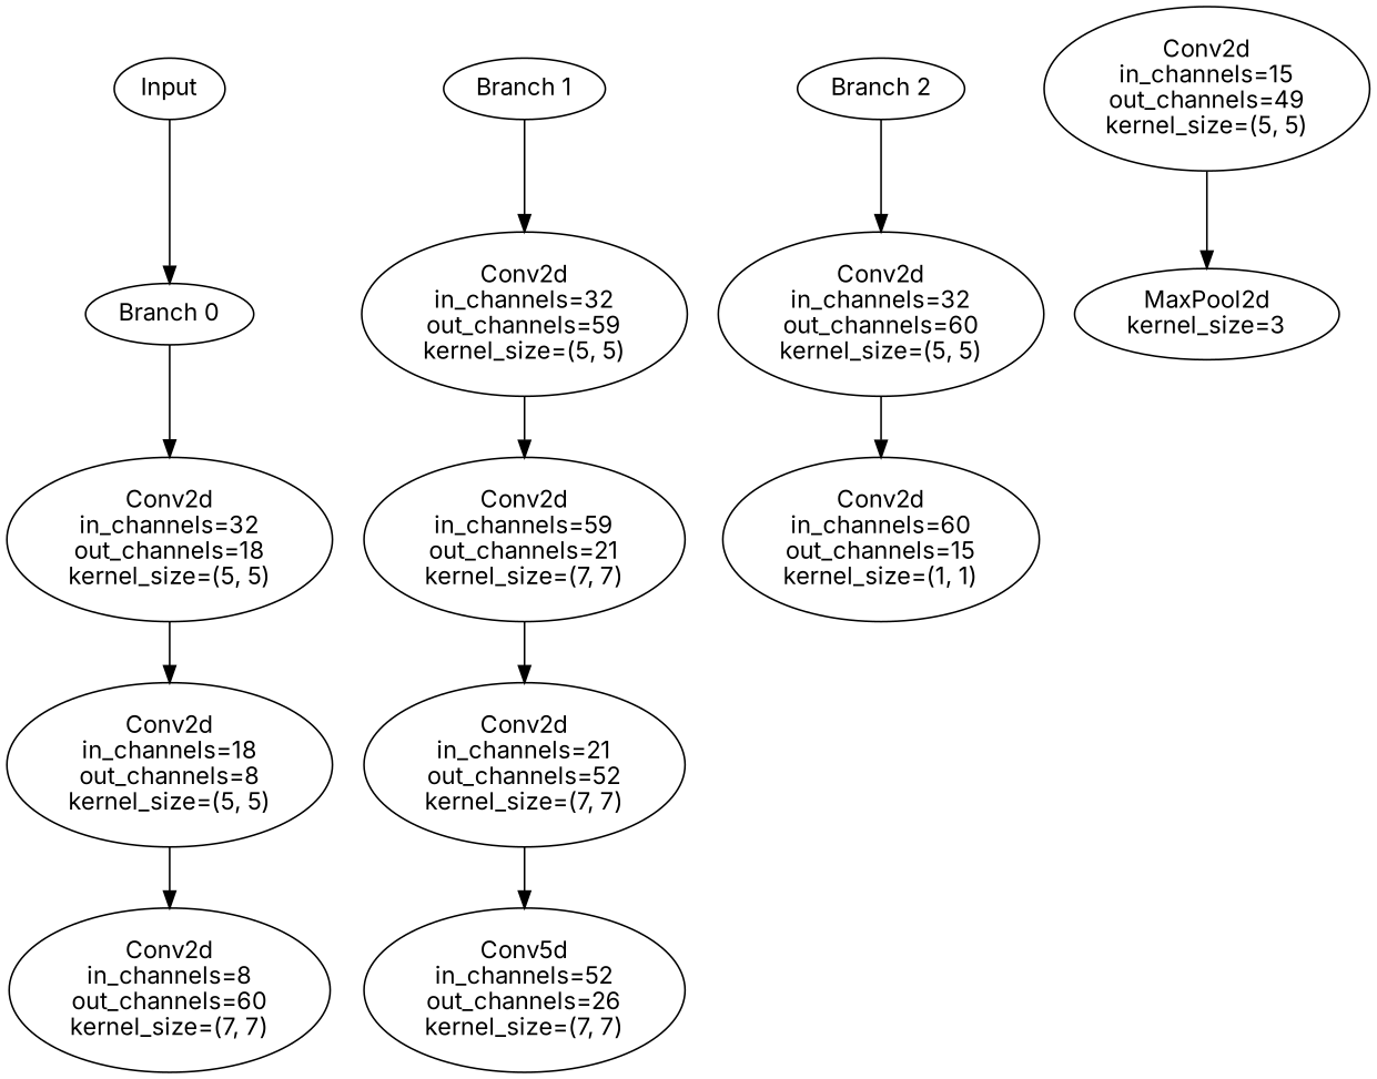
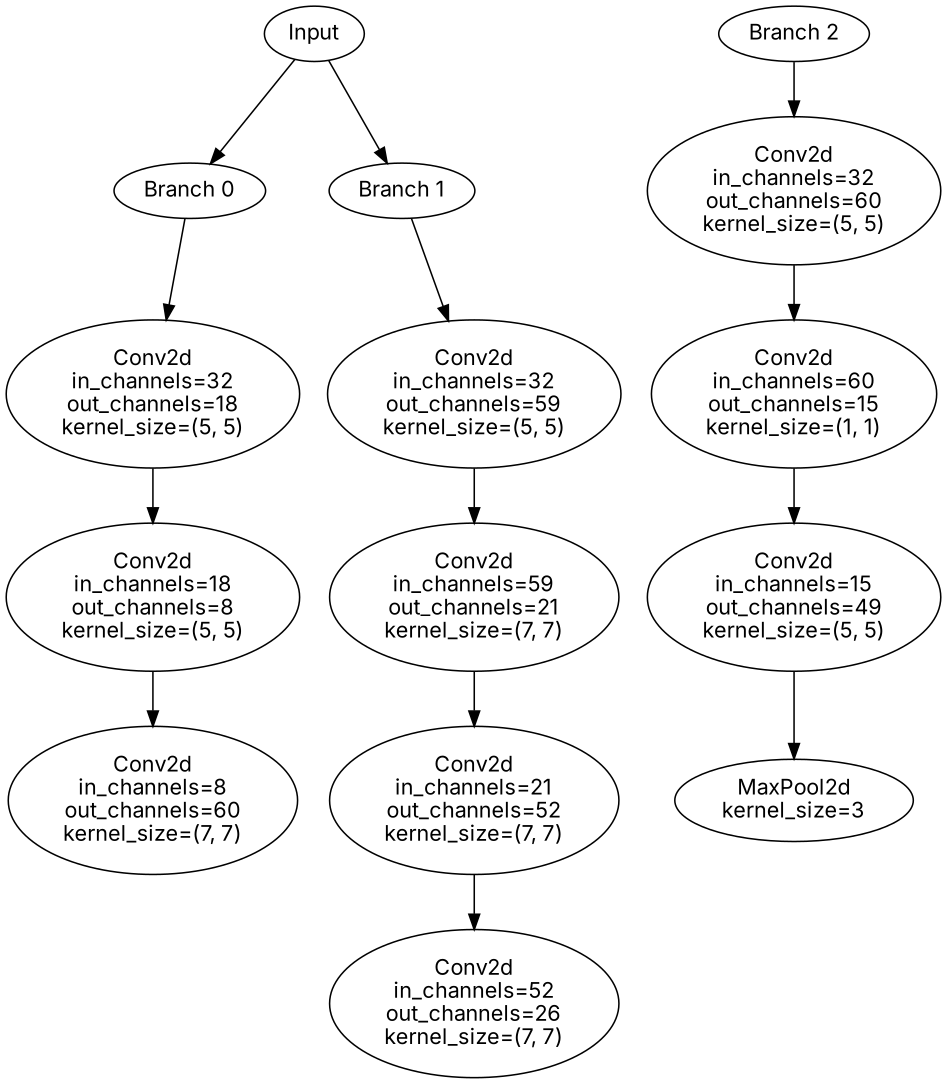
  digraph {
    fontname=Inter
    node [fontname=Inter]
    edge [fontname=Inter]
    n1 [label=Input]
    n2 [label="Branch 0"]
    n3 [label="Branch 1"]
    n4 [label="Conv2d\nin_channels=32\nout_channels=18\nkernel_size=(5, 5)"]
    n5 [label="Conv2d\nin_channels=32\nout_channels=59\nkernel_size=(5, 5)"]
    n6 [label="Branch 2"]
    n7 [label="Conv2d\nin_channels=32\nout_channels=60\nkernel_size=(5, 5)"]
    n8 [label="Conv2d\nin_channels=18\nout_channels=8\nkernel_size=(5, 5)"]
    n9 [label="Conv2d\nin_channels=8\nout_channels=60\nkernel_size=(7, 7)"]
    n10 [label="Conv2d\nin_channels=59\nout_channels=21\nkernel_size=(7, 7)"]
    n11 [label="Conv2d\nin_channels=21\nout_channels=52\nkernel_size=(7, 7)"]
-   n12 [label="Conv5d\nin_channels=52\nout_channels=26\nkernel_size=(7, 7)"]
+   n12 [label="Conv2d\nin_channels=52\nout_channels=26\nkernel_size=(7, 7)"]
    n13 [label="Conv2d\nin_channels=60\nout_channels=15\nkernel_size=(1, 1)"]
    n14 [label="Conv2d\nin_channels=15\nout_channels=49\nkernel_size=(5, 5)"]
    n15 [label="MaxPool2d\nkernel_size=3"]
    n1 -> n2
+   n1 -> n3
    n2 -> n4
    n3 -> n5
    n4 -> n8
    n5 -> n10
    n6 -> n7
    n7 -> n13
    n8 -> n9
    n10 -> n11
    n11 -> n12
+   n13 -> n14
    n14 -> n15
  }
